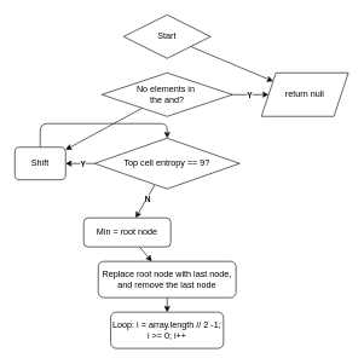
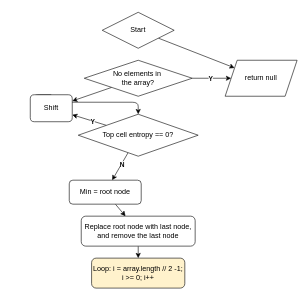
  <mxCell id="0" />
  <mxCell id="1" parent="0" />
  <mxCell id="2" value="" style="edgeStyle=none;html=1;" edge="1" parent="1" source="3" target="8"><mxGeometry relative="1" as="geometry" /></mxCell>
  <mxCell id="3" value="Start" style="rhombus;whiteSpace=wrap;html=1;" vertex="1" parent="1"><mxGeometry x="170" y="20" width="120" height="60" as="geometry" /></mxCell>
  <mxCell id="4" value="" style="edgeStyle=none;html=1;" edge="1" parent="1" source="7" target="8"><mxGeometry relative="1" as="geometry" /></mxCell>
  <mxCell id="5" value="&lt;b&gt;Y&lt;/b&gt;" style="edgeLabel;html=1;align=center;verticalAlign=middle;resizable=0;points=[];" vertex="1" connectable="0" parent="4"><mxGeometry x="-0.087" relative="1" as="geometry"><mxPoint as="offset" /></mxGeometry></mxCell>
  <mxCell id="6" value="" style="edgeStyle=none;html=1;" edge="1" parent="1" source="7" target="15"><mxGeometry relative="1" as="geometry" /></mxCell>
- <mxCell id="7" value="No elements in&amp;nbsp;&lt;div&gt;the and?&lt;/div&gt;" style="rhombus;whiteSpace=wrap;html=1;" vertex="1" parent="1"><mxGeometry x="140" y="100" width="180" height="60" as="geometry" /></mxCell>
- <mxCell id="8" value="return null" style="shape=parallelogram;perimeter=parallelogramPerimeter;whiteSpace=wrap;html=1;fixedSize=1;" vertex="1" parent="1"><mxGeometry x="360" y="100" width="120" height="60" as="geometry" /></mxCell>
+ <mxCell id="7" value="No elements in&amp;nbsp;&lt;div&gt;the array?&lt;/div&gt;" style="rhombus;whiteSpace=wrap;html=1;" vertex="1" parent="1"><mxGeometry x="140" y="100" width="180" height="60" as="geometry" /></mxCell>
+ <mxCell id="8" value="return null" style="shape=parallelogram;perimeter=parallelogramPerimeter;whiteSpace=wrap;html=1;fixedSize=1;" vertex="1" parent="1"><mxGeometry x="375" y="100" width="120" height="60" as="geometry" /></mxCell>
  <mxCell id="9" value="" style="edgeStyle=none;html=1;" edge="1" parent="1" source="13" target="15"><mxGeometry relative="1" as="geometry" /></mxCell>
  <mxCell id="10" value="&lt;b&gt;Y&lt;/b&gt;" style="edgeLabel;html=1;align=center;verticalAlign=middle;resizable=0;points=[];" vertex="1" connectable="0" parent="9"><mxGeometry x="-0.168" relative="1" as="geometry"><mxPoint as="offset" /></mxGeometry></mxCell>
  <mxCell id="11" value="" style="edgeStyle=none;html=1;" edge="1" parent="1" source="13" target="17"><mxGeometry relative="1" as="geometry" /></mxCell>
  <mxCell id="12" value="&lt;b&gt;N&lt;/b&gt;" style="edgeLabel;html=1;align=center;verticalAlign=middle;resizable=0;points=[];" vertex="1" connectable="0" parent="11"><mxGeometry x="-0.122" y="1" relative="1" as="geometry"><mxPoint as="offset" /></mxGeometry></mxCell>
- <mxCell id="13" value="Top cell entropy == 9?" style="rhombus;whiteSpace=wrap;html=1;" vertex="1" parent="1"><mxGeometry x="130" y="190" width="200" height="70" as="geometry" /></mxCell>
+ <mxCell id="13" value="Top cell entropy == 0?" style="rhombus;whiteSpace=wrap;html=1;" vertex="1" parent="1"><mxGeometry x="130" y="190" width="200" height="70" as="geometry" /></mxCell>
  <mxCell id="14" style="edgeStyle=orthogonalEdgeStyle;html=1;entryX=0.5;entryY=0;entryDx=0;entryDy=0;exitX=0.5;exitY=0;exitDx=0;exitDy=0;" edge="1" parent="1" source="15" target="13"><mxGeometry relative="1" as="geometry"><Array as="points"><mxPoint x="55" y="170" /><mxPoint x="230" y="170" /></Array></mxGeometry></mxCell>
- <mxCell id="15" value="Shift" style="whiteSpace=wrap;html=1;rounded=1;" vertex="1" parent="1"><mxGeometry x="20" y="202.5" width="70" height="45" as="geometry" /></mxCell>
+ <mxCell id="15" value="Shift" style="whiteSpace=wrap;html=1;rounded=1;" vertex="1" parent="1"><mxGeometry x="50" y="157.5" width="70" height="45" as="geometry" /></mxCell>
  <mxCell id="16" value="" style="edgeStyle=none;html=1;" edge="1" parent="1" source="17" target="19"><mxGeometry relative="1" as="geometry" /></mxCell>
  <mxCell id="17" value="Min = root node" style="whiteSpace=wrap;html=1;rounded=1;" vertex="1" parent="1"><mxGeometry x="115" y="300" width="120" height="40" as="geometry" /></mxCell>
  <mxCell id="18" value="" style="edgeStyle=none;html=1;" edge="1" parent="1" source="19" target="20"><mxGeometry relative="1" as="geometry" /></mxCell>
  <mxCell id="19" value="Replace root node with last node, and remove the last node" style="whiteSpace=wrap;html=1;rounded=1;" vertex="1" parent="1"><mxGeometry x="135" y="360" width="190" height="50" as="geometry" /></mxCell>
- <mxCell id="20" value="Loop: i = array.length // 2 -1; i &amp;gt;= 0; i++" style="whiteSpace=wrap;html=1;rounded=1;" vertex="1" parent="1"><mxGeometry x="152.25" y="430" width="155.5" height="50" as="geometry" /></mxCell>
+ <mxCell id="20" value="Loop: i = array.length // 2 -1; i &amp;gt;= 0; i++" style="whiteSpace=wrap;html=1;rounded=1;fillColor=#fff2cc;" vertex="1" parent="1"><mxGeometry x="152.25" y="430" width="155.5" height="50" as="geometry" /></mxCell>
